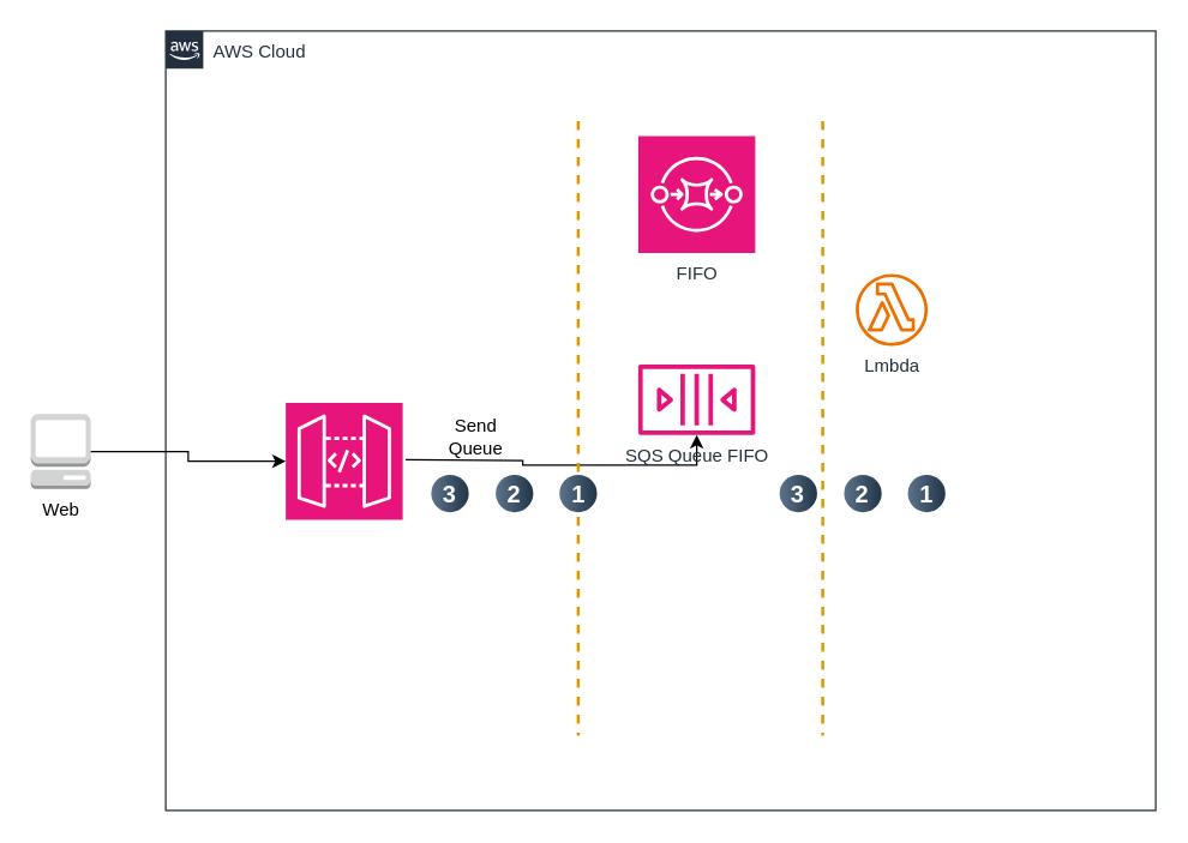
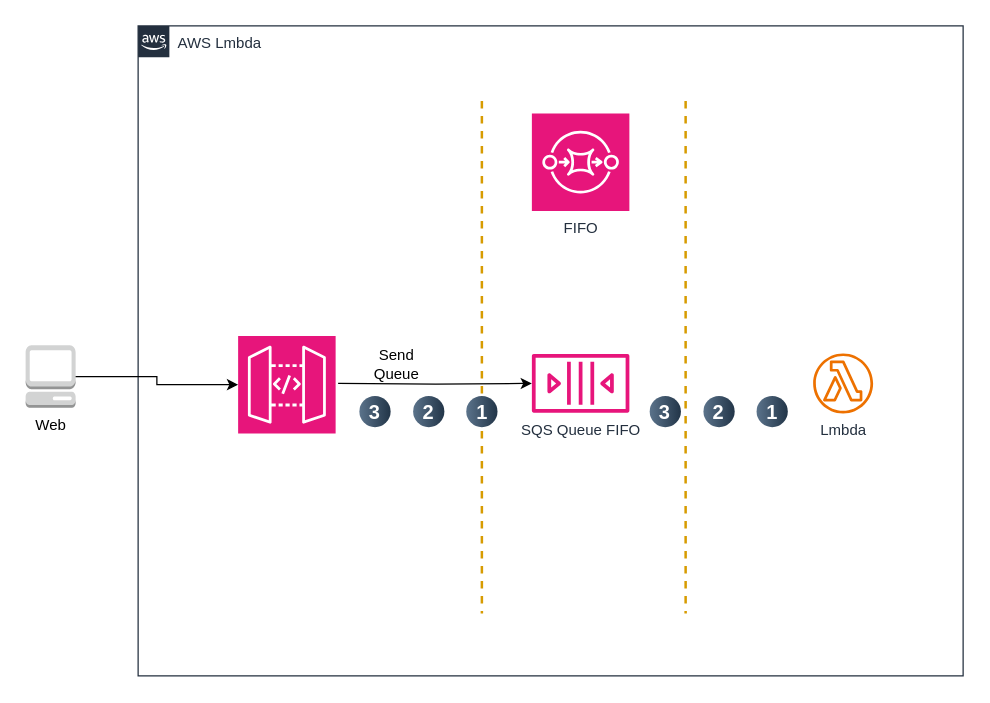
  <mxCell id="0" />
  <mxCell id="1" parent="0" />
- <mxCell id="2" value="AWS Cloud" style="points=[[0,0],[0.25,0],[0.5,0],[0.75,0],[1,0],[1,0.25],[1,0.5],[1,0.75],[1,1],[0.75,1],[0.5,1],[0.25,1],[0,1],[0,0.75],[0,0.5],[0,0.25]];outlineConnect=0;gradientColor=none;html=1;whiteSpace=wrap;fontSize=12;fontStyle=0;container=1;pointerEvents=0;collapsible=0;recursiveResize=0;shape=mxgraph.aws4.group;grIcon=mxgraph.aws4.group_aws_cloud_alt;strokeColor=#232F3E;fillColor=none;verticalAlign=top;align=left;spacingLeft=30;fontColor=#232F3E;dashed=0;" vertex="1" parent="1"><mxGeometry x="110" y="20" width="660" height="520" as="geometry" /></mxCell>
+ <mxCell id="2" value="AWS Lmbda" style="points=[[0,0],[0.25,0],[0.5,0],[0.75,0],[1,0],[1,0.25],[1,0.5],[1,0.75],[1,1],[0.75,1],[0.5,1],[0.25,1],[0,1],[0,0.75],[0,0.5],[0,0.25]];outlineConnect=0;gradientColor=none;html=1;whiteSpace=wrap;fontSize=12;fontStyle=0;container=1;pointerEvents=0;collapsible=0;recursiveResize=0;shape=mxgraph.aws4.group;grIcon=mxgraph.aws4.group_aws_cloud_alt;strokeColor=#232F3E;fillColor=none;verticalAlign=top;align=left;spacingLeft=30;fontColor=#232F3E;dashed=0;" vertex="1" parent="1"><mxGeometry x="110" y="20" width="660" height="520" as="geometry" /></mxCell>
  <mxCell id="3" style="edgeStyle=orthogonalEdgeStyle;rounded=0;orthogonalLoop=1;jettySize=auto;html=1;" edge="1" parent="2" target="9"><mxGeometry relative="1" as="geometry"><mxPoint x="160" y="286" as="sourcePoint" /><mxPoint x="276.964" y="286" as="targetPoint" /></mxGeometry></mxCell>
  <mxCell id="4" value="FIFO" style="sketch=0;points=[[0,0,0],[0.25,0,0],[0.5,0,0],[0.75,0,0],[1,0,0],[0,1,0],[0.25,1,0],[0.5,1,0],[0.75,1,0],[1,1,0],[0,0.25,0],[0,0.5,0],[0,0.75,0],[1,0.25,0],[1,0.5,0],[1,0.75,0]];outlineConnect=0;fontColor=#232F3E;fillColor=#E7157B;strokeColor=#ffffff;dashed=0;verticalLabelPosition=bottom;verticalAlign=top;align=center;html=1;fontSize=12;fontStyle=0;aspect=fixed;shape=mxgraph.aws4.resourceIcon;resIcon=mxgraph.aws4.sqs;" vertex="1" parent="2"><mxGeometry x="315" y="70" width="78" height="78" as="geometry" /></mxCell>
  <mxCell id="5" value="Send&lt;br&gt;Queue" style="text;html=1;align=center;verticalAlign=middle;whiteSpace=wrap;rounded=0;" vertex="1" parent="2"><mxGeometry x="177" y="256" width="60" height="30" as="geometry" /></mxCell>
  <mxCell id="6" value="" style="line;strokeWidth=2;direction=south;html=1;dashed=1;fillColor=#ffe6cc;strokeColor=#d79b00;" vertex="1" parent="2"><mxGeometry x="270" y="60" width="10" height="410" as="geometry" /></mxCell>
  <mxCell id="7" value="" style="line;strokeWidth=2;direction=south;html=1;dashed=1;fillColor=#ffe6cc;strokeColor=#d79b00;" vertex="1" parent="2"><mxGeometry x="433" y="60" width="10" height="410" as="geometry" /></mxCell>
  <mxCell id="8" value="" style="sketch=0;points=[[0,0,0],[0.25,0,0],[0.5,0,0],[0.75,0,0],[1,0,0],[0,1,0],[0.25,1,0],[0.5,1,0],[0.75,1,0],[1,1,0],[0,0.25,0],[0,0.5,0],[0,0.75,0],[1,0.25,0],[1,0.5,0],[1,0.75,0]];outlineConnect=0;fontColor=#232F3E;fillColor=#E7157B;strokeColor=#ffffff;dashed=0;verticalLabelPosition=bottom;verticalAlign=top;align=center;html=1;fontSize=12;fontStyle=0;aspect=fixed;shape=mxgraph.aws4.resourceIcon;resIcon=mxgraph.aws4.api_gateway;" vertex="1" parent="2"><mxGeometry x="80" y="248" width="78" height="78" as="geometry" /></mxCell>
- <mxCell id="9" value="SQS Queue FIFO" style="sketch=0;outlineConnect=0;fontColor=#232F3E;gradientColor=none;fillColor=#E7157B;strokeColor=none;dashed=0;verticalLabelPosition=bottom;verticalAlign=top;align=center;html=1;fontSize=12;fontStyle=0;aspect=fixed;pointerEvents=1;shape=mxgraph.aws4.queue;" vertex="1" parent="2"><mxGeometry x="315" y="222.5" width="78" height="47" as="geometry" /></mxCell>
- <mxCell id="10" value="Lmbda" style="sketch=0;outlineConnect=0;fontColor=#232F3E;gradientColor=none;fillColor=#ED7100;strokeColor=none;dashed=0;verticalLabelPosition=bottom;verticalAlign=top;align=center;html=1;fontSize=12;fontStyle=0;aspect=fixed;pointerEvents=1;shape=mxgraph.aws4.lambda_function;" vertex="1" parent="2"><mxGeometry x="460" y="162" width="48" height="48" as="geometry" /></mxCell>
+ <mxCell id="9" value="SQS Queue FIFO" style="sketch=0;outlineConnect=0;fontColor=#232F3E;gradientColor=none;fillColor=#E7157B;strokeColor=none;dashed=0;verticalLabelPosition=bottom;verticalAlign=top;align=center;html=1;fontSize=12;fontStyle=0;aspect=fixed;pointerEvents=1;shape=mxgraph.aws4.queue;" vertex="1" parent="2"><mxGeometry x="315" y="262.5" width="78" height="47" as="geometry" /></mxCell>
+ <mxCell id="10" value="Lmbda" style="sketch=0;outlineConnect=0;fontColor=#232F3E;gradientColor=none;fillColor=#ED7100;strokeColor=none;dashed=0;verticalLabelPosition=bottom;verticalAlign=top;align=center;html=1;fontSize=12;fontStyle=0;aspect=fixed;pointerEvents=1;shape=mxgraph.aws4.lambda_function;" vertex="1" parent="2"><mxGeometry x="540" y="262" width="48" height="48" as="geometry" /></mxCell>
  <mxCell id="11" value="3" style="ellipse;whiteSpace=wrap;html=1;aspect=fixed;rotation=0;gradientColor=#223548;strokeColor=none;gradientDirection=east;fillColor=#5b738b;rounded=0;pointerEvents=0;fontFamily=Helvetica;fontSize=16;fontColor=#FFFFFF;spacingTop=4;spacingBottom=4;spacingLeft=4;spacingRight=4;points=[];fontStyle=1" vertex="1" parent="2"><mxGeometry x="177" y="296" width="25" height="25" as="geometry" /></mxCell>
  <mxCell id="12" value="2" style="ellipse;whiteSpace=wrap;html=1;aspect=fixed;rotation=0;gradientColor=#223548;strokeColor=none;gradientDirection=east;fillColor=#5b738b;rounded=0;pointerEvents=0;fontFamily=Helvetica;fontSize=16;fontColor=#FFFFFF;spacingTop=4;spacingBottom=4;spacingLeft=4;spacingRight=4;points=[];fontStyle=1" vertex="1" parent="2"><mxGeometry x="220" y="296" width="25" height="25" as="geometry" /></mxCell>
  <mxCell id="13" value="1" style="ellipse;whiteSpace=wrap;html=1;aspect=fixed;rotation=0;gradientColor=#223548;strokeColor=none;gradientDirection=east;fillColor=#5b738b;rounded=0;pointerEvents=0;fontFamily=Helvetica;fontSize=16;fontColor=#FFFFFF;spacingTop=4;spacingBottom=4;spacingLeft=4;spacingRight=4;points=[];fontStyle=1" vertex="1" parent="2"><mxGeometry x="262.5" y="296" width="25" height="25" as="geometry" /></mxCell>
  <mxCell id="14" value="3" style="ellipse;whiteSpace=wrap;html=1;aspect=fixed;rotation=0;gradientColor=#223548;strokeColor=none;gradientDirection=east;fillColor=#5b738b;rounded=0;pointerEvents=0;fontFamily=Helvetica;fontSize=16;fontColor=#FFFFFF;spacingTop=4;spacingBottom=4;spacingLeft=4;spacingRight=4;points=[];fontStyle=1" vertex="1" parent="2"><mxGeometry x="409.25" y="296" width="25" height="25" as="geometry" /></mxCell>
  <mxCell id="15" value="2" style="ellipse;whiteSpace=wrap;html=1;aspect=fixed;rotation=0;gradientColor=#223548;strokeColor=none;gradientDirection=east;fillColor=#5b738b;rounded=0;pointerEvents=0;fontFamily=Helvetica;fontSize=16;fontColor=#FFFFFF;spacingTop=4;spacingBottom=4;spacingLeft=4;spacingRight=4;points=[];fontStyle=1" vertex="1" parent="2"><mxGeometry x="452.25" y="296" width="25" height="25" as="geometry" /></mxCell>
  <mxCell id="16" value="1" style="ellipse;whiteSpace=wrap;html=1;aspect=fixed;rotation=0;gradientColor=#223548;strokeColor=none;gradientDirection=east;fillColor=#5b738b;rounded=0;pointerEvents=0;fontFamily=Helvetica;fontSize=16;fontColor=#FFFFFF;spacingTop=4;spacingBottom=4;spacingLeft=4;spacingRight=4;points=[];fontStyle=1" vertex="1" parent="2"><mxGeometry x="494.75" y="296" width="25" height="25" as="geometry" /></mxCell>
  <mxCell id="17" value="Web" style="outlineConnect=0;dashed=0;verticalLabelPosition=bottom;verticalAlign=top;align=center;html=1;shape=mxgraph.aws3.management_console;fillColor=#D2D3D3;gradientColor=none;" vertex="1" parent="1"><mxGeometry x="20" y="275.5" width="40" height="50" as="geometry" /></mxCell>
  <mxCell id="18" style="edgeStyle=orthogonalEdgeStyle;rounded=0;orthogonalLoop=1;jettySize=auto;html=1;entryX=0;entryY=0.5;entryDx=0;entryDy=0;entryPerimeter=0;" edge="1" parent="1" source="17" target="8"><mxGeometry relative="1" as="geometry" /></mxCell>
